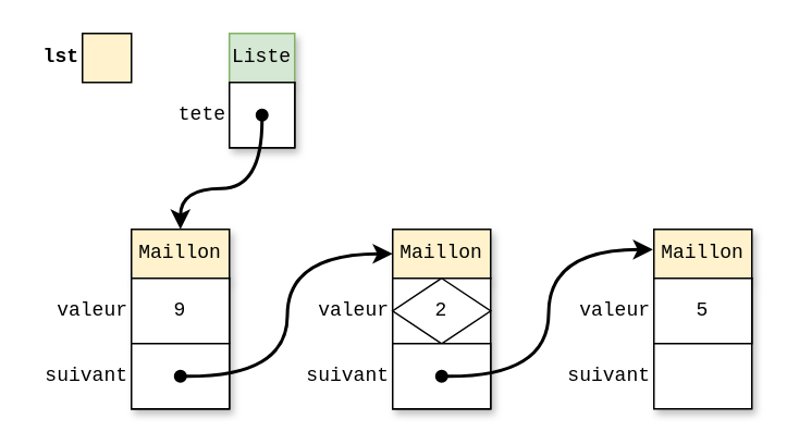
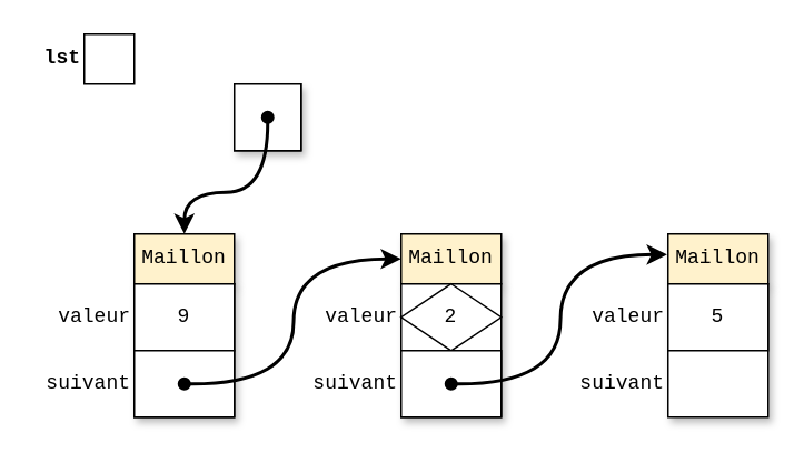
  <mxCell id="0" />
  <mxCell id="1" parent="0" />
  <mxCell id="2" value="" style="group;fontFamily=Courier New;" parent="1" vertex="1" connectable="0"><mxGeometry x="30" y="140" width="110" height="110" as="geometry" /></mxCell>
  <mxCell id="3" value="Maillon" style="text;html=1;fillColor=#fff2cc;align=center;verticalAlign=middle;whiteSpace=wrap;rounded=0;shadow=1;strokeColor=#000000;fontFamily=Courier New;" parent="2" vertex="1"><mxGeometry x="50" width="60" height="30" as="geometry" /></mxCell>
  <mxCell id="4" value="valeur" style="text;html=1;strokeColor=none;fillColor=none;align=right;verticalAlign=middle;whiteSpace=wrap;rounded=0;shadow=0;fontFamily=Courier New;" parent="2" vertex="1"><mxGeometry x="-10" y="30" width="60" height="40" as="geometry" /></mxCell>
  <mxCell id="5" value="suivant" style="text;html=1;strokeColor=none;fillColor=none;align=right;verticalAlign=middle;whiteSpace=wrap;rounded=0;fontFamily=Courier New;" parent="2" vertex="1"><mxGeometry x="-10" y="70" width="60" height="40" as="geometry" /></mxCell>
  <mxCell id="6" value="" style="rounded=0;whiteSpace=wrap;html=1;shadow=1;fontFamily=Courier New;" parent="2" vertex="1"><mxGeometry x="50" y="30" width="60" height="80" as="geometry" /></mxCell>
  <mxCell id="7" value="9" style="rounded=0;whiteSpace=wrap;html=1;shadow=0;strokeColor=#000000;fontFamily=Courier New;" parent="2" vertex="1"><mxGeometry x="50" y="30" width="60" height="40" as="geometry" /></mxCell>
  <mxCell id="8" value="" style="rounded=0;whiteSpace=wrap;html=1;shadow=0;strokeColor=#000000;fontFamily=Courier New;" parent="2" vertex="1"><mxGeometry x="50" y="70" width="60" height="40" as="geometry" /></mxCell>
  <mxCell id="9" value="" style="group;fontFamily=Courier New;" parent="1" vertex="1" connectable="0"><mxGeometry x="190" y="140" width="110" height="110" as="geometry" /></mxCell>
  <mxCell id="10" value="Maillon" style="text;html=1;fillColor=#fff2cc;align=center;verticalAlign=middle;whiteSpace=wrap;rounded=0;shadow=1;strokeColor=#000000;fontFamily=Courier New;" parent="9" vertex="1"><mxGeometry x="50" width="60" height="30" as="geometry" /></mxCell>
  <mxCell id="11" value="valeur" style="text;html=1;strokeColor=none;fillColor=none;align=right;verticalAlign=middle;whiteSpace=wrap;rounded=0;shadow=0;fontFamily=Courier New;" parent="9" vertex="1"><mxGeometry x="-10" y="30" width="60" height="40" as="geometry" /></mxCell>
  <mxCell id="12" value="suivant" style="text;html=1;strokeColor=none;fillColor=none;align=right;verticalAlign=middle;whiteSpace=wrap;rounded=0;fontFamily=Courier New;" parent="9" vertex="1"><mxGeometry x="-10" y="70" width="60" height="40" as="geometry" /></mxCell>
  <mxCell id="13" value="" style="rounded=0;whiteSpace=wrap;html=1;shadow=1;fontFamily=Courier New;" parent="9" vertex="1"><mxGeometry x="50" y="30" width="60" height="80" as="geometry" /></mxCell>
  <mxCell id="14" value="2" style="rhombus;whiteSpace=wrap;html=1;shadow=0;strokeColor=#000000;fontFamily=Courier New;" parent="9" vertex="1"><mxGeometry x="50" y="30" width="60" height="40" as="geometry" /></mxCell>
  <mxCell id="15" value="" style="rounded=0;whiteSpace=wrap;html=1;shadow=0;strokeColor=#000000;fontFamily=Courier New;" parent="9" vertex="1"><mxGeometry x="50" y="70" width="60" height="40" as="geometry" /></mxCell>
  <mxCell id="16" value="" style="group;fontFamily=Courier New;" parent="1" vertex="1" connectable="0"><mxGeometry x="350" y="140" width="110" height="110" as="geometry" /></mxCell>
  <mxCell id="17" value="Maillon" style="text;html=1;fillColor=#fff2cc;align=center;verticalAlign=middle;whiteSpace=wrap;rounded=0;shadow=1;strokeColor=#000000;fontFamily=Courier New;" parent="16" vertex="1"><mxGeometry x="50" width="60" height="30" as="geometry" /></mxCell>
  <mxCell id="18" value="valeur" style="text;html=1;strokeColor=none;fillColor=none;align=right;verticalAlign=middle;whiteSpace=wrap;rounded=0;shadow=0;fontFamily=Courier New;" parent="16" vertex="1"><mxGeometry x="-10" y="30" width="60" height="40" as="geometry" /></mxCell>
  <mxCell id="19" value="suivant" style="text;html=1;strokeColor=none;fillColor=none;align=right;verticalAlign=middle;whiteSpace=wrap;rounded=0;fontFamily=Courier New;" parent="16" vertex="1"><mxGeometry x="-10" y="70" width="60" height="40" as="geometry" /></mxCell>
  <mxCell id="20" value="" style="rounded=0;whiteSpace=wrap;html=1;shadow=1;fontFamily=Courier New;" parent="16" vertex="1"><mxGeometry x="50" y="30" width="60" height="80" as="geometry" /></mxCell>
  <mxCell id="21" value="5" style="rounded=0;whiteSpace=wrap;html=1;shadow=0;strokeColor=#000000;fontFamily=Courier New;" parent="16" vertex="1"><mxGeometry x="50" y="30" width="60" height="40" as="geometry" /></mxCell>
  <mxCell id="22" style="edgeStyle=orthogonalEdgeStyle;rounded=0;orthogonalLoop=1;jettySize=auto;html=1;entryX=0;entryY=0.5;entryDx=0;entryDy=0;curved=1;sketch=0;strokeWidth=2;startArrow=oval;startFill=1;sourcePerimeterSpacing=0;fontFamily=Courier New;" parent="1" target="10" edge="1"><mxGeometry relative="1" as="geometry"><mxPoint x="110" y="230" as="sourcePoint" /></mxGeometry></mxCell>
  <mxCell id="23" style="edgeStyle=orthogonalEdgeStyle;rounded=0;orthogonalLoop=1;jettySize=auto;html=1;entryX=-0.01;entryY=0.413;entryDx=0;entryDy=0;curved=1;sketch=0;strokeWidth=2;startArrow=oval;startFill=1;sourcePerimeterSpacing=-20;entryPerimeter=0;fontFamily=Courier New;" parent="1" target="17" edge="1"><mxGeometry relative="1" as="geometry"><mxPoint x="270" y="230" as="sourcePoint" /><mxPoint x="250" y="165" as="targetPoint" /></mxGeometry></mxCell>
- <mxCell id="24" value="lst" style="rounded=0;whiteSpace=wrap;html=1;shadow=0;strokeColor=#000000;labelPosition=left;verticalLabelPosition=middle;align=right;verticalAlign=middle;fontFamily=Courier New;fontStyle=1;fillColor=#fff2cc;" parent="1" vertex="1"><mxGeometry x="50" y="20" width="30" height="30" as="geometry" /></mxCell>
+ <mxCell id="24" value="lst" style="rounded=0;whiteSpace=wrap;html=1;shadow=0;strokeColor=#000000;labelPosition=left;verticalLabelPosition=middle;align=right;verticalAlign=middle;fontFamily=Courier New;fontStyle=1" parent="1" vertex="1"><mxGeometry x="50" y="20" width="30" height="30" as="geometry" /></mxCell>
  <mxCell id="25" value="" style="group" vertex="1" connectable="0" parent="1"><mxGeometry x="80" y="20" width="100" height="70" as="geometry" /></mxCell>
- <mxCell id="26" value="Liste" style="text;html=1;fillColor=#d5e8d4;align=center;verticalAlign=middle;whiteSpace=wrap;rounded=0;shadow=1;strokeColor=#82b366;fontFamily=Courier New;" vertex="1" parent="25"><mxGeometry x="60" width="40" height="30" as="geometry" /></mxCell>
- <mxCell id="27" value="tete" style="text;html=1;strokeColor=none;fillColor=none;align=right;verticalAlign=middle;whiteSpace=wrap;rounded=0;shadow=0;fontFamily=Courier New;" vertex="1" parent="25"><mxGeometry y="30" width="60" height="40" as="geometry" /></mxCell>
  <mxCell id="28" value="" style="rounded=0;whiteSpace=wrap;html=1;shadow=1;fontFamily=Courier New;" vertex="1" parent="25"><mxGeometry x="60" y="30" width="40" height="40" as="geometry" /></mxCell>
  <mxCell id="29" value="" style="rounded=0;whiteSpace=wrap;html=1;shadow=0;strokeColor=#000000;fontFamily=Courier New;" vertex="1" parent="25"><mxGeometry x="60" y="30" width="40" height="40" as="geometry" /></mxCell>
  <mxCell id="30" style="edgeStyle=orthogonalEdgeStyle;curved=1;rounded=0;sketch=0;orthogonalLoop=1;jettySize=auto;html=1;entryX=0.5;entryY=0;entryDx=0;entryDy=0;shadow=0;startArrow=oval;startFill=1;sourcePerimeterSpacing=-20;strokeWidth=2;" edge="1" parent="1" source="29" target="3"><mxGeometry relative="1" as="geometry" /></mxCell>
